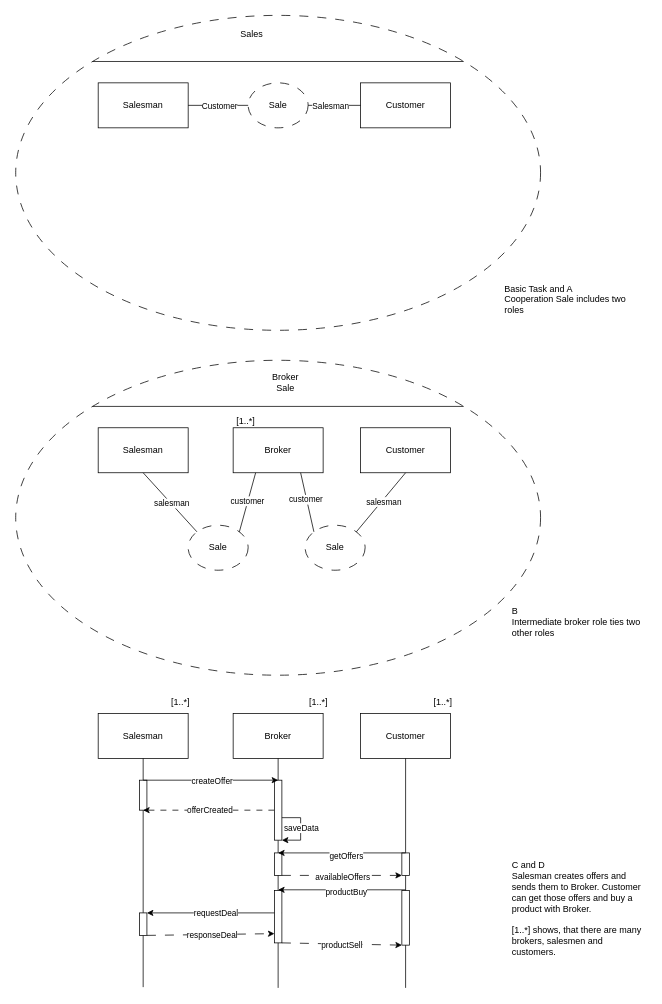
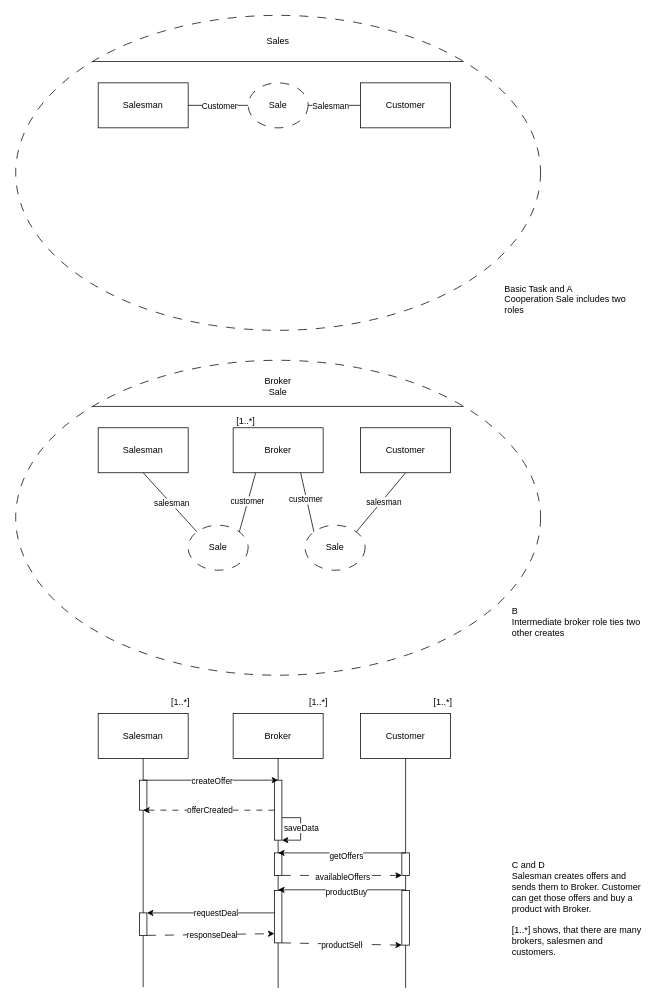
  <mxCell id="0" />
  <mxCell id="1" parent="0" />
  <mxCell id="2" value="" style="rounded=0;whiteSpace=wrap;html=1;" vertex="1" parent="1"><mxGeometry x="365" y="1137" width="10" height="30" as="geometry" /></mxCell>
  <mxCell id="3" value="" style="ellipse;whiteSpace=wrap;html=1;dashed=1;dashPattern=12 12;" vertex="1" parent="1"><mxGeometry x="20" y="20" width="700" height="420" as="geometry" /></mxCell>
  <mxCell id="4" value="" style="endArrow=none;html=1;rounded=0;exitX=0;exitY=0;exitDx=0;exitDy=0;entryX=1;entryY=0;entryDx=0;entryDy=0;" edge="1" parent="1" source="3" target="3"><mxGeometry width="50" height="50" relative="1" as="geometry"><mxPoint x="350" y="280" as="sourcePoint" /><mxPoint x="400" y="230" as="targetPoint" /></mxGeometry></mxCell>
- <mxCell id="5" value="Sales" style="text;html=1;align=center;verticalAlign=middle;whiteSpace=wrap;rounded=0;" vertex="1" parent="1"><mxGeometry x="305" y="30" width="60" height="30" as="geometry" /></mxCell>
+ <mxCell id="5" value="Sales" style="text;html=1;align=center;verticalAlign=middle;whiteSpace=wrap;rounded=0;" vertex="1" parent="1"><mxGeometry x="340" y="40" width="60" height="30" as="geometry" /></mxCell>
  <mxCell id="6" value="Salesman" style="rounded=0;whiteSpace=wrap;html=1;" vertex="1" parent="1"><mxGeometry x="130" y="110" width="120" height="60" as="geometry" /></mxCell>
  <mxCell id="7" value="Customer" style="rounded=0;whiteSpace=wrap;html=1;" vertex="1" parent="1"><mxGeometry x="480" y="110" width="120" height="60" as="geometry" /></mxCell>
  <mxCell id="8" value="Sale" style="ellipse;whiteSpace=wrap;html=1;dashed=1;dashPattern=12 12;" vertex="1" parent="1"><mxGeometry x="330" y="110" width="80" height="60" as="geometry" /></mxCell>
  <mxCell id="9" value="" style="endArrow=none;html=1;rounded=0;entryX=1;entryY=0.5;entryDx=0;entryDy=0;exitX=0;exitY=0.5;exitDx=0;exitDy=0;" edge="1" parent="1" source="7" target="8"><mxGeometry width="50" height="50" relative="1" as="geometry"><mxPoint x="360" y="250" as="sourcePoint" /><mxPoint x="410" y="200" as="targetPoint" /></mxGeometry></mxCell>
  <mxCell id="10" value="Salesman" style="edgeLabel;html=1;align=center;verticalAlign=middle;resizable=0;points=[];" vertex="1" connectable="0" parent="9"><mxGeometry x="0.171" y="1" relative="1" as="geometry"><mxPoint as="offset" /></mxGeometry></mxCell>
  <mxCell id="11" value="" style="endArrow=none;html=1;rounded=0;entryX=1;entryY=0.5;entryDx=0;entryDy=0;exitX=0;exitY=0.5;exitDx=0;exitDy=0;" edge="1" parent="1" source="8" target="6"><mxGeometry width="50" height="50" relative="1" as="geometry"><mxPoint x="490" y="150" as="sourcePoint" /><mxPoint x="420" y="150" as="targetPoint" /></mxGeometry></mxCell>
  <mxCell id="12" value="Customer" style="edgeLabel;html=1;align=center;verticalAlign=middle;resizable=0;points=[];" vertex="1" connectable="0" parent="11"><mxGeometry x="-0.025" relative="1" as="geometry"><mxPoint as="offset" /></mxGeometry></mxCell>
  <mxCell id="13" value="" style="ellipse;whiteSpace=wrap;html=1;dashed=1;dashPattern=12 12;" vertex="1" parent="1"><mxGeometry x="20" y="480" width="700" height="420" as="geometry" /></mxCell>
  <mxCell id="14" value="" style="endArrow=none;html=1;rounded=0;exitX=0;exitY=0;exitDx=0;exitDy=0;entryX=1;entryY=0;entryDx=0;entryDy=0;" edge="1" parent="1" source="13" target="13"><mxGeometry width="50" height="50" relative="1" as="geometry"><mxPoint x="350" y="740" as="sourcePoint" /><mxPoint x="400" y="690" as="targetPoint" /></mxGeometry></mxCell>
- <mxCell id="15" value="Broker Sale" style="text;html=1;align=center;verticalAlign=middle;whiteSpace=wrap;rounded=0;" vertex="1" parent="1"><mxGeometry x="350" y="495" width="60" height="30" as="geometry" /></mxCell>
+ <mxCell id="15" value="Broker Sale" style="text;html=1;align=center;verticalAlign=middle;whiteSpace=wrap;rounded=0;" vertex="1" parent="1"><mxGeometry x="340" y="500" width="60" height="30" as="geometry" /></mxCell>
  <mxCell id="16" value="Salesman" style="rounded=0;whiteSpace=wrap;html=1;" vertex="1" parent="1"><mxGeometry x="130" y="570" width="120" height="60" as="geometry" /></mxCell>
  <mxCell id="17" value="Customer" style="rounded=0;whiteSpace=wrap;html=1;" vertex="1" parent="1"><mxGeometry x="480" y="570" width="120" height="60" as="geometry" /></mxCell>
  <mxCell id="18" value="Sale" style="ellipse;whiteSpace=wrap;html=1;dashed=1;dashPattern=12 12;" vertex="1" parent="1"><mxGeometry x="250" y="700" width="80" height="60" as="geometry" /></mxCell>
  <mxCell id="19" value="Sale" style="ellipse;whiteSpace=wrap;html=1;dashed=1;dashPattern=12 12;" vertex="1" parent="1"><mxGeometry x="406" y="700" width="80" height="60" as="geometry" /></mxCell>
  <mxCell id="20" value="Broker" style="rounded=0;whiteSpace=wrap;html=1;" vertex="1" parent="1"><mxGeometry x="310" y="570" width="120" height="60" as="geometry" /></mxCell>
  <mxCell id="21" value="[1..*]" style="text;html=1;align=center;verticalAlign=middle;whiteSpace=wrap;rounded=0;" vertex="1" parent="1"><mxGeometry x="297" y="546" width="60" height="30" as="geometry" /></mxCell>
  <mxCell id="22" value="" style="endArrow=none;html=1;rounded=0;entryX=0.5;entryY=1;entryDx=0;entryDy=0;exitX=0;exitY=0;exitDx=0;exitDy=0;" edge="1" parent="1" source="18" target="16"><mxGeometry width="50" height="50" relative="1" as="geometry"><mxPoint x="380" y="710" as="sourcePoint" /><mxPoint x="430" y="660" as="targetPoint" /></mxGeometry></mxCell>
  <mxCell id="23" value="salesman" style="edgeLabel;html=1;align=center;verticalAlign=middle;resizable=0;points=[];" vertex="1" connectable="0" parent="22"><mxGeometry x="-0.036" y="-1" relative="1" as="geometry"><mxPoint x="-1" as="offset" /></mxGeometry></mxCell>
  <mxCell id="24" value="" style="endArrow=none;html=1;rounded=0;entryX=0.25;entryY=1;entryDx=0;entryDy=0;exitX=1;exitY=0;exitDx=0;exitDy=0;" edge="1" parent="1" source="18" target="20"><mxGeometry width="50" height="50" relative="1" as="geometry"><mxPoint x="271" y="719" as="sourcePoint" /><mxPoint x="200" y="640" as="targetPoint" /></mxGeometry></mxCell>
  <mxCell id="25" value="customer" style="edgeLabel;html=1;align=center;verticalAlign=middle;resizable=0;points=[];" vertex="1" connectable="0" parent="24"><mxGeometry x="0.042" y="1" relative="1" as="geometry"><mxPoint as="offset" /></mxGeometry></mxCell>
  <mxCell id="26" value="" style="endArrow=none;html=1;rounded=0;entryX=0.75;entryY=1;entryDx=0;entryDy=0;exitX=0;exitY=0;exitDx=0;exitDy=0;" edge="1" parent="1" source="19" target="20"><mxGeometry width="50" height="50" relative="1" as="geometry"><mxPoint x="329" y="719" as="sourcePoint" /><mxPoint x="350" y="640" as="targetPoint" /></mxGeometry></mxCell>
  <mxCell id="27" value="customer" style="edgeLabel;html=1;align=center;verticalAlign=middle;resizable=0;points=[];" vertex="1" connectable="0" parent="26"><mxGeometry x="0.121" y="1" relative="1" as="geometry"><mxPoint as="offset" /></mxGeometry></mxCell>
  <mxCell id="28" value="" style="endArrow=none;html=1;rounded=0;entryX=1;entryY=0;entryDx=0;entryDy=0;exitX=0.5;exitY=1;exitDx=0;exitDy=0;" edge="1" parent="1" source="17" target="19"><mxGeometry width="50" height="50" relative="1" as="geometry"><mxPoint x="421" y="719" as="sourcePoint" /><mxPoint x="410" y="640" as="targetPoint" /></mxGeometry></mxCell>
  <mxCell id="29" value="salesman" style="edgeLabel;html=1;align=center;verticalAlign=middle;resizable=0;points=[];" vertex="1" connectable="0" parent="28"><mxGeometry x="-0.045" y="2" relative="1" as="geometry"><mxPoint as="offset" /></mxGeometry></mxCell>
  <mxCell id="30" value="Salesman" style="rounded=0;whiteSpace=wrap;html=1;" vertex="1" parent="1"><mxGeometry x="130" y="951" width="120" height="60" as="geometry" /></mxCell>
  <mxCell id="31" value="Customer" style="rounded=0;whiteSpace=wrap;html=1;" vertex="1" parent="1"><mxGeometry x="480" y="951" width="120" height="60" as="geometry" /></mxCell>
  <mxCell id="32" value="Broker" style="rounded=0;whiteSpace=wrap;html=1;" vertex="1" parent="1"><mxGeometry x="310" y="951" width="120" height="60" as="geometry" /></mxCell>
  <mxCell id="33" value="[1..*]" style="text;html=1;align=center;verticalAlign=middle;whiteSpace=wrap;rounded=0;" vertex="1" parent="1"><mxGeometry x="210" y="921" width="60" height="30" as="geometry" /></mxCell>
  <mxCell id="34" value="[1..*]" style="text;html=1;align=center;verticalAlign=middle;whiteSpace=wrap;rounded=0;" vertex="1" parent="1"><mxGeometry x="394" y="921" width="60" height="30" as="geometry" /></mxCell>
  <mxCell id="35" value="[1..*]" style="text;html=1;align=center;verticalAlign=middle;whiteSpace=wrap;rounded=0;" vertex="1" parent="1"><mxGeometry x="560" y="921" width="60" height="30" as="geometry" /></mxCell>
  <mxCell id="36" value="" style="endArrow=none;html=1;rounded=0;entryX=0.5;entryY=1;entryDx=0;entryDy=0;" edge="1" parent="1" source="40" target="30"><mxGeometry width="50" height="50" relative="1" as="geometry"><mxPoint x="190" y="1299" as="sourcePoint" /><mxPoint x="190" y="1150" as="targetPoint" /></mxGeometry></mxCell>
  <mxCell id="37" value="" style="endArrow=none;html=1;rounded=0;entryX=0.5;entryY=1;entryDx=0;entryDy=0;" edge="1" parent="1" source="65" target="32"><mxGeometry width="50" height="50" relative="1" as="geometry"><mxPoint x="370" y="1300" as="sourcePoint" /><mxPoint x="200" y="1021" as="targetPoint" /></mxGeometry></mxCell>
  <mxCell id="38" value="" style="endArrow=none;html=1;rounded=0;entryX=0.5;entryY=1;entryDx=0;entryDy=0;" edge="1" parent="1" source="44" target="31"><mxGeometry width="50" height="50" relative="1" as="geometry"><mxPoint x="540" y="1300" as="sourcePoint" /><mxPoint x="210" y="1031" as="targetPoint" /></mxGeometry></mxCell>
  <mxCell id="39" value="" style="endArrow=none;html=1;rounded=0;entryX=0.5;entryY=1;entryDx=0;entryDy=0;" edge="1" parent="1" source="42" target="40"><mxGeometry width="50" height="50" relative="1" as="geometry"><mxPoint x="190" y="1299" as="sourcePoint" /><mxPoint x="190" y="1011" as="targetPoint" /></mxGeometry></mxCell>
  <mxCell id="40" value="" style="rounded=0;whiteSpace=wrap;html=1;" vertex="1" parent="1"><mxGeometry x="185" y="1040" width="10" height="40" as="geometry" /></mxCell>
  <mxCell id="41" value="" style="endArrow=none;html=1;rounded=0;entryX=0.5;entryY=1;entryDx=0;entryDy=0;" edge="1" parent="1" target="42"><mxGeometry width="50" height="50" relative="1" as="geometry"><mxPoint x="190" y="1316" as="sourcePoint" /><mxPoint x="190" y="1147" as="targetPoint" /></mxGeometry></mxCell>
  <mxCell id="42" value="" style="rounded=0;whiteSpace=wrap;html=1;" vertex="1" parent="1"><mxGeometry x="185" y="1217" width="10" height="30" as="geometry" /></mxCell>
  <mxCell id="43" value="" style="endArrow=none;html=1;rounded=0;entryX=0.5;entryY=1;entryDx=0;entryDy=0;" edge="1" parent="1" target="44"><mxGeometry width="50" height="50" relative="1" as="geometry"><mxPoint x="540" y="1317" as="sourcePoint" /><mxPoint x="540" y="1028" as="targetPoint" /></mxGeometry></mxCell>
  <mxCell id="44" value="" style="rounded=0;whiteSpace=wrap;html=1;" vertex="1" parent="1"><mxGeometry x="535" y="1137" width="10" height="30" as="geometry" /></mxCell>
  <mxCell id="45" value="" style="endArrow=none;html=1;rounded=0;entryX=0.5;entryY=1;entryDx=0;entryDy=0;" edge="1" parent="1" source="2" target="65"><mxGeometry width="50" height="50" relative="1" as="geometry"><mxPoint x="370" y="1300" as="sourcePoint" /><mxPoint x="370" y="1011" as="targetPoint" /></mxGeometry></mxCell>
  <mxCell id="46" value="" style="endArrow=classic;html=1;rounded=0;exitX=0;exitY=0.5;exitDx=0;exitDy=0;dashed=1;dashPattern=8 8;" edge="1" parent="1" source="65"><mxGeometry width="50" height="50" relative="1" as="geometry"><mxPoint x="350" y="1150" as="sourcePoint" /><mxPoint x="190" y="1080" as="targetPoint" /></mxGeometry></mxCell>
  <mxCell id="47" value="offerCreated" style="edgeLabel;html=1;align=center;verticalAlign=middle;resizable=0;points=[];" vertex="1" connectable="0" parent="46"><mxGeometry x="-0.006" y="-1" relative="1" as="geometry"><mxPoint as="offset" /></mxGeometry></mxCell>
  <mxCell id="48" value="" style="endArrow=none;html=1;rounded=0;entryX=0.5;entryY=1;entryDx=0;entryDy=0;" edge="1" parent="1" target="2"><mxGeometry width="50" height="50" relative="1" as="geometry"><mxPoint x="370" y="1317" as="sourcePoint" /><mxPoint x="370" y="1097" as="targetPoint" /></mxGeometry></mxCell>
  <mxCell id="49" value="" style="endArrow=classic;html=1;rounded=0;dashed=1;dashPattern=12 12;" edge="1" parent="1"><mxGeometry width="50" height="50" relative="1" as="geometry"><mxPoint x="375" y="1167" as="sourcePoint" /><mxPoint x="535" y="1167" as="targetPoint" /></mxGeometry></mxCell>
  <mxCell id="50" value="availableOffers" style="edgeLabel;html=1;align=center;verticalAlign=middle;resizable=0;points=[];" vertex="1" connectable="0" parent="49"><mxGeometry x="0.006" y="-1" relative="1" as="geometry"><mxPoint as="offset" /></mxGeometry></mxCell>
  <mxCell id="51" value="" style="endArrow=classic;html=1;rounded=0;" edge="1" parent="1"><mxGeometry width="50" height="50" relative="1" as="geometry"><mxPoint x="540" y="1137" as="sourcePoint" /><mxPoint x="370" y="1137" as="targetPoint" /></mxGeometry></mxCell>
  <mxCell id="52" value="getOffers" style="edgeLabel;html=1;align=center;verticalAlign=middle;resizable=0;points=[];" vertex="1" connectable="0" parent="51"><mxGeometry x="-0.055" y="3" relative="1" as="geometry"><mxPoint as="offset" /></mxGeometry></mxCell>
  <mxCell id="53" value="" style="rounded=0;whiteSpace=wrap;html=1;" vertex="1" parent="1"><mxGeometry x="535" y="1187" width="10" height="73" as="geometry" /></mxCell>
  <mxCell id="54" value="" style="endArrow=classic;html=1;rounded=0;exitX=0.5;exitY=1;exitDx=0;exitDy=0;" edge="1" parent="1"><mxGeometry width="50" height="50" relative="1" as="geometry"><mxPoint x="375" y="1217" as="sourcePoint" /><mxPoint x="195" y="1217" as="targetPoint" /></mxGeometry></mxCell>
  <mxCell id="55" value="requestDeal" style="edgeLabel;html=1;align=center;verticalAlign=middle;resizable=0;points=[];" vertex="1" connectable="0" parent="54"><mxGeometry x="-0.006" y="-1" relative="1" as="geometry"><mxPoint as="offset" /></mxGeometry></mxCell>
  <mxCell id="56" value="" style="rounded=0;whiteSpace=wrap;html=1;" vertex="1" parent="1"><mxGeometry x="365" y="1187" width="10" height="70" as="geometry" /></mxCell>
  <mxCell id="57" value="" style="endArrow=classic;html=1;rounded=0;dashed=1;dashPattern=12 12;entryX=0.005;entryY=0.824;entryDx=0;entryDy=0;entryPerimeter=0;" edge="1" parent="1" target="56"><mxGeometry width="50" height="50" relative="1" as="geometry"><mxPoint x="195" y="1247" as="sourcePoint" /><mxPoint x="355" y="1247" as="targetPoint" /></mxGeometry></mxCell>
  <mxCell id="58" value="responseDeal" style="edgeLabel;html=1;align=center;verticalAlign=middle;resizable=0;points=[];" vertex="1" connectable="0" parent="57"><mxGeometry x="0.006" y="-1" relative="1" as="geometry"><mxPoint as="offset" /></mxGeometry></mxCell>
  <mxCell id="59" value="" style="endArrow=classic;html=1;rounded=0;" edge="1" parent="1"><mxGeometry width="50" height="50" relative="1" as="geometry"><mxPoint x="540" y="1186.2" as="sourcePoint" /><mxPoint x="370" y="1186.2" as="targetPoint" /></mxGeometry></mxCell>
  <mxCell id="60" value="productBuy" style="edgeLabel;html=1;align=center;verticalAlign=middle;resizable=0;points=[];" vertex="1" connectable="0" parent="59"><mxGeometry x="-0.055" y="3" relative="1" as="geometry"><mxPoint as="offset" /></mxGeometry></mxCell>
  <mxCell id="61" value="" style="endArrow=classic;html=1;rounded=0;dashed=1;dashPattern=12 12;entryX=0;entryY=1;entryDx=0;entryDy=0;" edge="1" parent="1" target="53"><mxGeometry width="50" height="50" relative="1" as="geometry"><mxPoint x="375" y="1257" as="sourcePoint" /><mxPoint x="530" y="1257" as="targetPoint" /></mxGeometry></mxCell>
  <mxCell id="62" value="productSell" style="edgeLabel;html=1;align=center;verticalAlign=middle;resizable=0;points=[];" vertex="1" connectable="0" parent="61"><mxGeometry x="0.006" y="-1" relative="1" as="geometry"><mxPoint as="offset" /></mxGeometry></mxCell>
  <mxCell id="63" value="" style="endArrow=classic;html=1;rounded=0;entryX=1;entryY=1;entryDx=0;entryDy=0;" edge="1" parent="1" target="65"><mxGeometry width="50" height="50" relative="1" as="geometry"><mxPoint x="370" y="1090" as="sourcePoint" /><mxPoint x="420" y="1110" as="targetPoint" /><Array as="points"><mxPoint x="400" y="1090" /><mxPoint x="400" y="1120" /></Array></mxGeometry></mxCell>
  <mxCell id="64" value="saveData" style="edgeLabel;html=1;align=center;verticalAlign=middle;resizable=0;points=[];" vertex="1" connectable="0" parent="63"><mxGeometry x="0.018" relative="1" as="geometry"><mxPoint as="offset" /></mxGeometry></mxCell>
  <mxCell id="65" value="" style="rounded=0;whiteSpace=wrap;html=1;" vertex="1" parent="1"><mxGeometry x="365" y="1040" width="10" height="80" as="geometry" /></mxCell>
  <mxCell id="66" value="" style="endArrow=classic;html=1;rounded=0;" edge="1" parent="1"><mxGeometry width="50" height="50" relative="1" as="geometry"><mxPoint x="190" y="1040" as="sourcePoint" /><mxPoint x="370" y="1040" as="targetPoint" /></mxGeometry></mxCell>
  <mxCell id="67" value="createOffer" style="edgeLabel;html=1;align=center;verticalAlign=middle;resizable=0;points=[];" vertex="1" connectable="0" parent="66"><mxGeometry x="0.006" y="-1" relative="1" as="geometry"><mxPoint as="offset" /></mxGeometry></mxCell>
  <mxCell id="68" value="&lt;div&gt;Basic Task and A&lt;br&gt;&lt;/div&gt;&lt;div&gt;Cooperation Sale includes two roles&lt;br&gt;&lt;/div&gt;" style="text;html=1;whiteSpace=wrap;overflow=hidden;rounded=0;" vertex="1" parent="1"><mxGeometry x="670" y="371" width="180" height="120" as="geometry" /></mxCell>
- <mxCell id="69" value="&lt;div&gt;B&lt;/div&gt;&lt;div&gt;Intermediate broker role ties two other roles&lt;br&gt;&lt;/div&gt;" style="text;html=1;whiteSpace=wrap;overflow=hidden;rounded=0;" vertex="1" parent="1"><mxGeometry x="680" y="801" width="180" height="120" as="geometry" /></mxCell>
+ <mxCell id="69" value="&lt;div&gt;B&lt;/div&gt;&lt;div&gt;Intermediate broker role ties two other creates&lt;br&gt;&lt;/div&gt;" style="text;html=1;whiteSpace=wrap;overflow=hidden;rounded=0;" vertex="1" parent="1"><mxGeometry x="680" y="801" width="180" height="120" as="geometry" /></mxCell>
  <mxCell id="70" value="&lt;div&gt;C and D&lt;/div&gt;&lt;div&gt;Salesman creates offers and sends them to Broker. Customer can get those offers and buy a product with Broker.&lt;/div&gt;&lt;div&gt;&lt;br&gt;&lt;/div&gt;&lt;div&gt;[1..*] shows, that there are many brokers, salesmen and customers.&lt;br&gt;&lt;/div&gt;" style="text;html=1;whiteSpace=wrap;overflow=hidden;rounded=0;" vertex="1" parent="1"><mxGeometry x="680" y="1140" width="180" height="170" as="geometry" /></mxCell>
